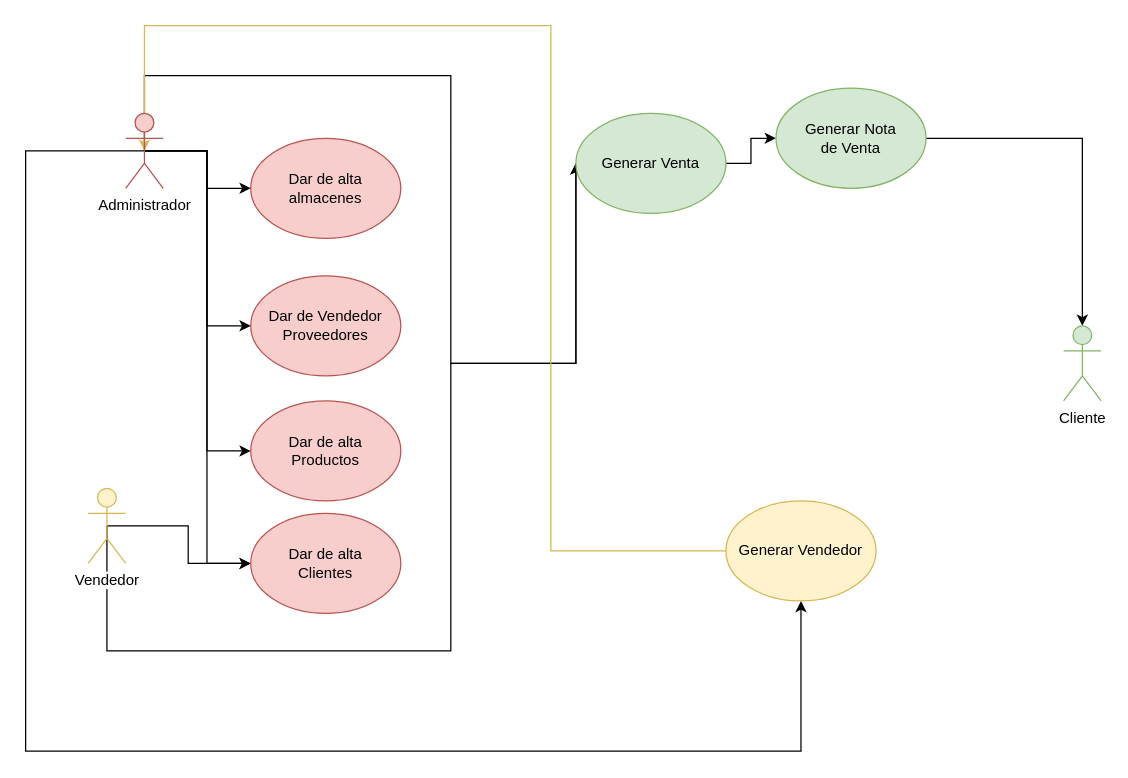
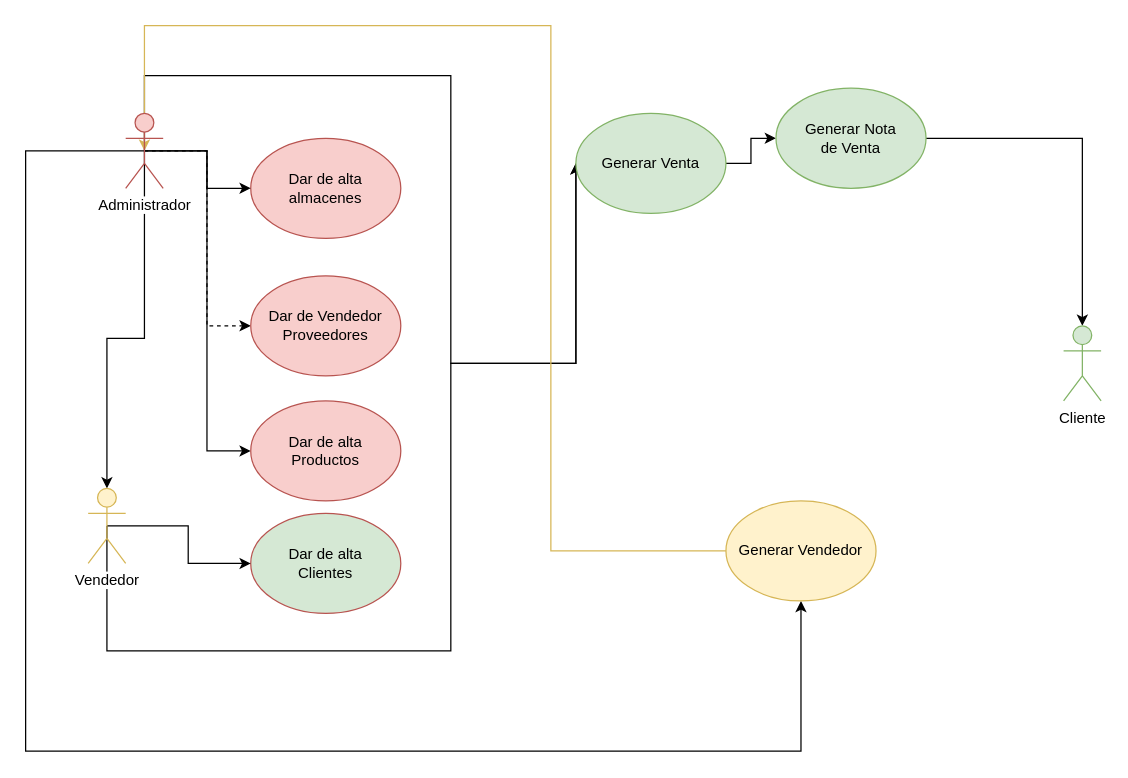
  <mxCell id="0" />
  <mxCell id="1" parent="0" />
  <mxCell id="2" value="Dar de alta almacenes" style="ellipse;whiteSpace=wrap;html=1;fillColor=#f8cecc;strokeColor=#b85450;" vertex="1" parent="1"><mxGeometry x="200" y="110" width="120" height="80" as="geometry" /></mxCell>
  <mxCell id="3" style="edgeStyle=orthogonalEdgeStyle;rounded=0;orthogonalLoop=1;jettySize=auto;html=1;exitX=0.5;exitY=0.5;exitDx=0;exitDy=0;exitPerimeter=0;entryX=0;entryY=0.5;entryDx=0;entryDy=0;" edge="1" parent="1" source="22" target="2"><mxGeometry relative="1" as="geometry" /></mxCell>
- <mxCell id="4" style="edgeStyle=orthogonalEdgeStyle;rounded=0;orthogonalLoop=1;jettySize=auto;html=1;exitX=0.5;exitY=0.5;exitDx=0;exitDy=0;exitPerimeter=0;entryX=0;entryY=0.5;entryDx=0;entryDy=0;" edge="1" parent="1" source="22" target="9"><mxGeometry relative="1" as="geometry" /></mxCell>
+ <mxCell id="4" style="edgeStyle=orthogonalEdgeStyle;rounded=0;orthogonalLoop=1;jettySize=auto;html=1;exitX=0.5;exitY=0.5;exitDx=0;exitDy=0;exitPerimeter=0;entryX=0;entryY=0.5;entryDx=0;entryDy=0;dashed=1;" edge="1" parent="1" source="22" target="9"><mxGeometry relative="1" as="geometry" /></mxCell>
  <mxCell id="5" style="edgeStyle=orthogonalEdgeStyle;rounded=0;orthogonalLoop=1;jettySize=auto;html=1;exitX=0.5;exitY=0.5;exitDx=0;exitDy=0;exitPerimeter=0;entryX=0;entryY=0.5;entryDx=0;entryDy=0;" edge="1" parent="1" source="22" target="10"><mxGeometry relative="1" as="geometry" /></mxCell>
- <mxCell id="6" style="edgeStyle=orthogonalEdgeStyle;rounded=0;orthogonalLoop=1;jettySize=auto;html=1;exitX=0.5;exitY=0.5;exitDx=0;exitDy=0;exitPerimeter=0;entryX=0;entryY=0.5;entryDx=0;entryDy=0;" edge="1" parent="1" source="22" target="11"><mxGeometry relative="1" as="geometry" /></mxCell>
+ <mxCell id="6" style="edgeStyle=orthogonalEdgeStyle;rounded=0;orthogonalLoop=1;jettySize=auto;html=1;exitX=0.5;exitY=0.5;exitDx=0;exitDy=0;exitPerimeter=0;" edge="1" parent="1" source="22" target="14"><mxGeometry relative="1" as="geometry" /></mxCell>
  <mxCell id="7" style="edgeStyle=orthogonalEdgeStyle;rounded=0;orthogonalLoop=1;jettySize=auto;html=1;exitX=0.5;exitY=0.5;exitDx=0;exitDy=0;exitPerimeter=0;entryX=0;entryY=0.5;entryDx=0;entryDy=0;" edge="1" parent="1" source="22" target="16"><mxGeometry relative="1" as="geometry"><Array as="points"><mxPoint x="115" y="60" /><mxPoint x="360" y="60" /><mxPoint x="360" y="290" /></Array></mxGeometry></mxCell>
  <mxCell id="8" style="edgeStyle=orthogonalEdgeStyle;rounded=0;orthogonalLoop=1;jettySize=auto;html=1;exitX=0.5;exitY=0.5;exitDx=0;exitDy=0;exitPerimeter=0;entryX=0.5;entryY=1;entryDx=0;entryDy=0;" edge="1" parent="1" source="22" target="21"><mxGeometry relative="1" as="geometry"><Array as="points"><mxPoint x="20" y="120" /><mxPoint x="20" y="600" /><mxPoint x="640" y="600" /></Array></mxGeometry></mxCell>
  <mxCell id="9" value="Dar de Vendedor Proveedores" style="ellipse;whiteSpace=wrap;html=1;fillColor=#f8cecc;strokeColor=#b85450;" vertex="1" parent="1"><mxGeometry x="200" y="220" width="120" height="80" as="geometry" /></mxCell>
  <mxCell id="10" value="Dar de alta&lt;br&gt;Productos" style="ellipse;whiteSpace=wrap;html=1;fillColor=#f8cecc;strokeColor=#b85450;" vertex="1" parent="1"><mxGeometry x="200" y="320" width="120" height="80" as="geometry" /></mxCell>
- <mxCell id="11" value="Dar de alta&lt;br&gt;Clientes" style="ellipse;whiteSpace=wrap;html=1;fillColor=#f8cecc;strokeColor=#b85450;" vertex="1" parent="1"><mxGeometry x="200" y="410" width="120" height="80" as="geometry" /></mxCell>
+ <mxCell id="11" value="Dar de alta&lt;br&gt;Clientes" style="ellipse;whiteSpace=wrap;html=1;fillColor=#d5e8d4;strokeColor=#b85450;" vertex="1" parent="1"><mxGeometry x="200" y="410" width="120" height="80" as="geometry" /></mxCell>
  <mxCell id="12" style="edgeStyle=orthogonalEdgeStyle;rounded=0;orthogonalLoop=1;jettySize=auto;html=1;exitX=0.5;exitY=0.5;exitDx=0;exitDy=0;exitPerimeter=0;entryX=0;entryY=0.5;entryDx=0;entryDy=0;" edge="1" parent="1" source="14" target="11"><mxGeometry relative="1" as="geometry" /></mxCell>
  <mxCell id="13" style="edgeStyle=orthogonalEdgeStyle;rounded=0;orthogonalLoop=1;jettySize=auto;html=1;exitX=0.5;exitY=0.5;exitDx=0;exitDy=0;exitPerimeter=0;entryX=0;entryY=0.5;entryDx=0;entryDy=0;" edge="1" parent="1" source="14" target="16"><mxGeometry relative="1" as="geometry"><Array as="points"><mxPoint x="85" y="520" /><mxPoint x="360" y="520" /><mxPoint x="360" y="290" /></Array></mxGeometry></mxCell>
  <mxCell id="14" value="Vendedor" style="shape=umlActor;verticalLabelPosition=bottom;labelBackgroundColor=#ffffff;verticalAlign=top;html=1;outlineConnect=0;fillColor=#fff2cc;strokeColor=#d6b656;" vertex="1" parent="1"><mxGeometry x="70" y="390" width="30" height="60" as="geometry" /></mxCell>
  <mxCell id="15" style="edgeStyle=orthogonalEdgeStyle;rounded=0;orthogonalLoop=1;jettySize=auto;html=1;exitX=1;exitY=0.5;exitDx=0;exitDy=0;entryX=0;entryY=0.5;entryDx=0;entryDy=0;" edge="1" parent="1" source="16" target="18"><mxGeometry relative="1" as="geometry" /></mxCell>
  <mxCell id="16" value="Generar Venta" style="ellipse;whiteSpace=wrap;html=1;fillColor=#d5e8d4;strokeColor=#82b366;" vertex="1" parent="1"><mxGeometry x="460" y="90" width="120" height="80" as="geometry" /></mxCell>
  <mxCell id="17" style="edgeStyle=orthogonalEdgeStyle;rounded=0;orthogonalLoop=1;jettySize=auto;html=1;exitX=1;exitY=0.5;exitDx=0;exitDy=0;entryX=0.5;entryY=0;entryDx=0;entryDy=0;entryPerimeter=0;" edge="1" parent="1" source="18" target="19"><mxGeometry relative="1" as="geometry" /></mxCell>
  <mxCell id="18" value="Generar Nota&lt;br&gt;de Venta" style="ellipse;whiteSpace=wrap;html=1;fillColor=#d5e8d4;strokeColor=#82b366;" vertex="1" parent="1"><mxGeometry x="620" y="70" width="120" height="80" as="geometry" /></mxCell>
  <mxCell id="19" value="Cliente" style="shape=umlActor;verticalLabelPosition=bottom;labelBackgroundColor=#ffffff;verticalAlign=top;html=1;outlineConnect=0;fillColor=#d5e8d4;strokeColor=#82b366;" vertex="1" parent="1"><mxGeometry x="850" y="260" width="30" height="60" as="geometry" /></mxCell>
  <mxCell id="20" style="edgeStyle=orthogonalEdgeStyle;rounded=0;orthogonalLoop=1;jettySize=auto;html=1;exitX=0;exitY=0.5;exitDx=0;exitDy=0;entryX=0.5;entryY=0.5;entryDx=0;entryDy=0;entryPerimeter=0;fillColor=#fff2cc;strokeColor=#d6b656;" edge="1" parent="1" source="21" target="22"><mxGeometry relative="1" as="geometry"><Array as="points"><mxPoint x="440" y="440" /><mxPoint x="440" y="20" /><mxPoint x="115" y="20" /></Array></mxGeometry></mxCell>
  <mxCell id="21" value="Generar Vendedor" style="ellipse;whiteSpace=wrap;html=1;fillColor=#fff2cc;strokeColor=#d6b656;" vertex="1" parent="1"><mxGeometry x="580" y="400" width="120" height="80" as="geometry" /></mxCell>
  <mxCell id="22" value="Administrador" style="shape=umlActor;verticalLabelPosition=bottom;labelBackgroundColor=#ffffff;verticalAlign=top;html=1;outlineConnect=0;fillColor=#f8cecc;strokeColor=#b85450;" vertex="1" parent="1"><mxGeometry x="100" y="90" width="30" height="60" as="geometry" /></mxCell>
